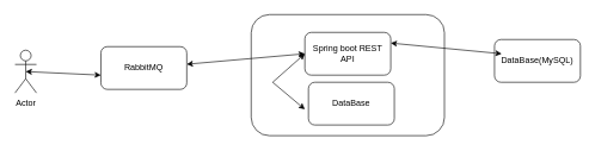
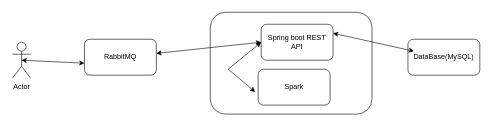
  <mxCell id="0" />
  <mxCell id="1" parent="0" />
  <mxCell id="2" value="Actor" style="shape=umlActor;verticalLabelPosition=bottom;verticalAlign=top;html=1;outlineConnect=0;" vertex="1" parent="1"><mxGeometry x="20" y="70" width="30" height="60" as="geometry" /></mxCell>
  <mxCell id="3" value="RabbitMQ" style="rounded=1;whiteSpace=wrap;html=1;" vertex="1" parent="1"><mxGeometry x="140" y="65" width="120" height="60" as="geometry" /></mxCell>
  <mxCell id="4" value="" style="rounded=1;whiteSpace=wrap;html=1;" vertex="1" parent="1"><mxGeometry x="350" y="20" width="270" height="170" as="geometry" /></mxCell>
- <mxCell id="5" value="Spring boot REST API" style="rounded=1;whiteSpace=wrap;html=1;" vertex="1" parent="1"><mxGeometry x="425" y="45" width="120" height="60" as="geometry" /></mxCell>
- <mxCell id="6" value="DataBase" style="rounded=1;whiteSpace=wrap;html=1;" vertex="1" parent="1"><mxGeometry x="430" y="115" width="120" height="60" as="geometry" /></mxCell>
- <mxCell id="7" value="DataBase(MySQL)" style="rounded=1;whiteSpace=wrap;html=1;" vertex="1" parent="1"><mxGeometry x="690" y="55" width="120" height="60" as="geometry" /></mxCell>
+ <mxCell id="5" value="Spring boot REST API" style="rounded=1;whiteSpace=wrap;html=1;" vertex="1" parent="1"><mxGeometry x="435" y="40" width="120" height="60" as="geometry" /></mxCell>
+ <mxCell id="6" value="Spark" style="rounded=1;whiteSpace=wrap;html=1;" vertex="1" parent="1"><mxGeometry x="430" y="115" width="120" height="60" as="geometry" /></mxCell>
+ <mxCell id="7" value="DataBase(MySQL)" style="rounded=1;whiteSpace=wrap;html=1;" vertex="1" parent="1"><mxGeometry x="680" y="65" width="120" height="60" as="geometry" /></mxCell>
  <mxCell id="8" value="" style="endArrow=classic;startArrow=classic;html=1;rounded=0;exitX=0.5;exitY=0.5;exitDx=0;exitDy=0;exitPerimeter=0;" edge="1" parent="1" source="2"><mxGeometry width="50" height="50" relative="1" as="geometry"><mxPoint x="370" y="145" as="sourcePoint" /><mxPoint x="140" y="105" as="targetPoint" /></mxGeometry></mxCell>
  <mxCell id="9" value="" style="endArrow=classic;startArrow=classic;html=1;rounded=0;entryX=0;entryY=0.5;entryDx=0;entryDy=0;" edge="1" parent="1" source="3" target="5"><mxGeometry width="50" height="50" relative="1" as="geometry"><mxPoint x="370" y="145" as="sourcePoint" /><mxPoint x="420" y="95" as="targetPoint" /></mxGeometry></mxCell>
  <mxCell id="10" value="" style="endArrow=classic;startArrow=classic;html=1;rounded=0;entryX=0.083;entryY=0.333;entryDx=0;entryDy=0;entryPerimeter=0;exitX=1;exitY=0.25;exitDx=0;exitDy=0;" edge="1" parent="1" source="5" target="7"><mxGeometry width="50" height="50" relative="1" as="geometry"><mxPoint x="370" y="145" as="sourcePoint" /><mxPoint x="420" y="95" as="targetPoint" /></mxGeometry></mxCell>
  <mxCell id="11" value="" style="endArrow=classic;startArrow=classic;html=1;rounded=0;entryX=0;entryY=0.5;entryDx=0;entryDy=0;exitX=-0.042;exitY=0.633;exitDx=0;exitDy=0;exitPerimeter=0;" edge="1" parent="1" source="6" target="5"><mxGeometry width="50" height="50" relative="1" as="geometry"><mxPoint x="370" y="145" as="sourcePoint" /><mxPoint x="420" y="95" as="targetPoint" /><Array as="points"><mxPoint x="380" y="115" /></Array></mxGeometry></mxCell>
